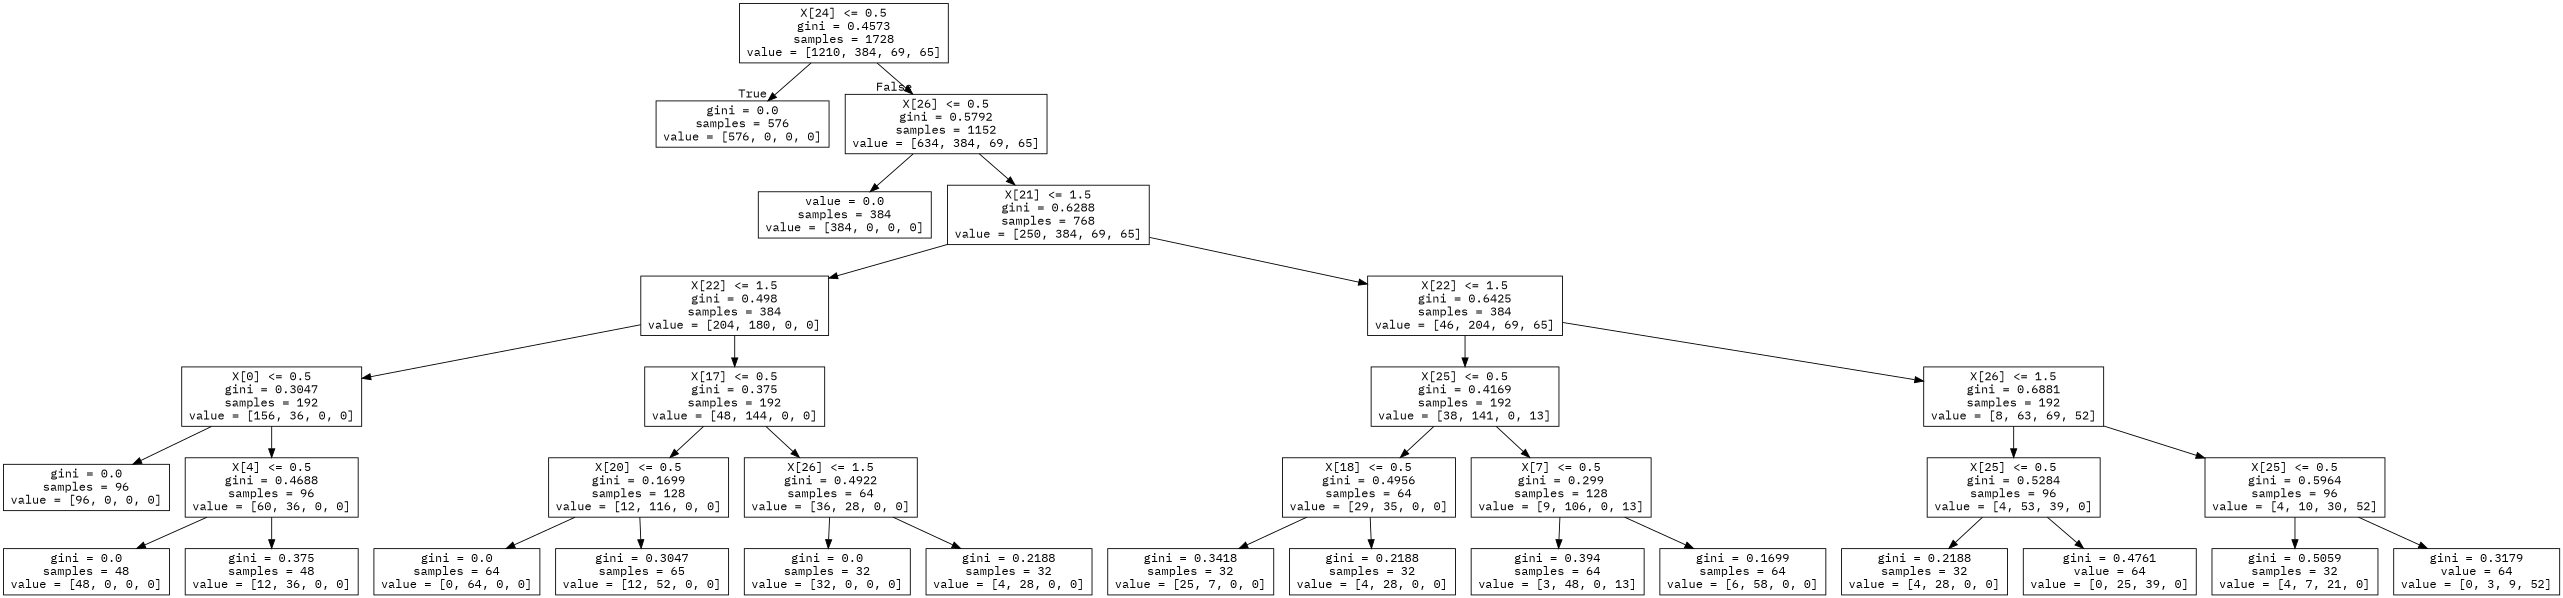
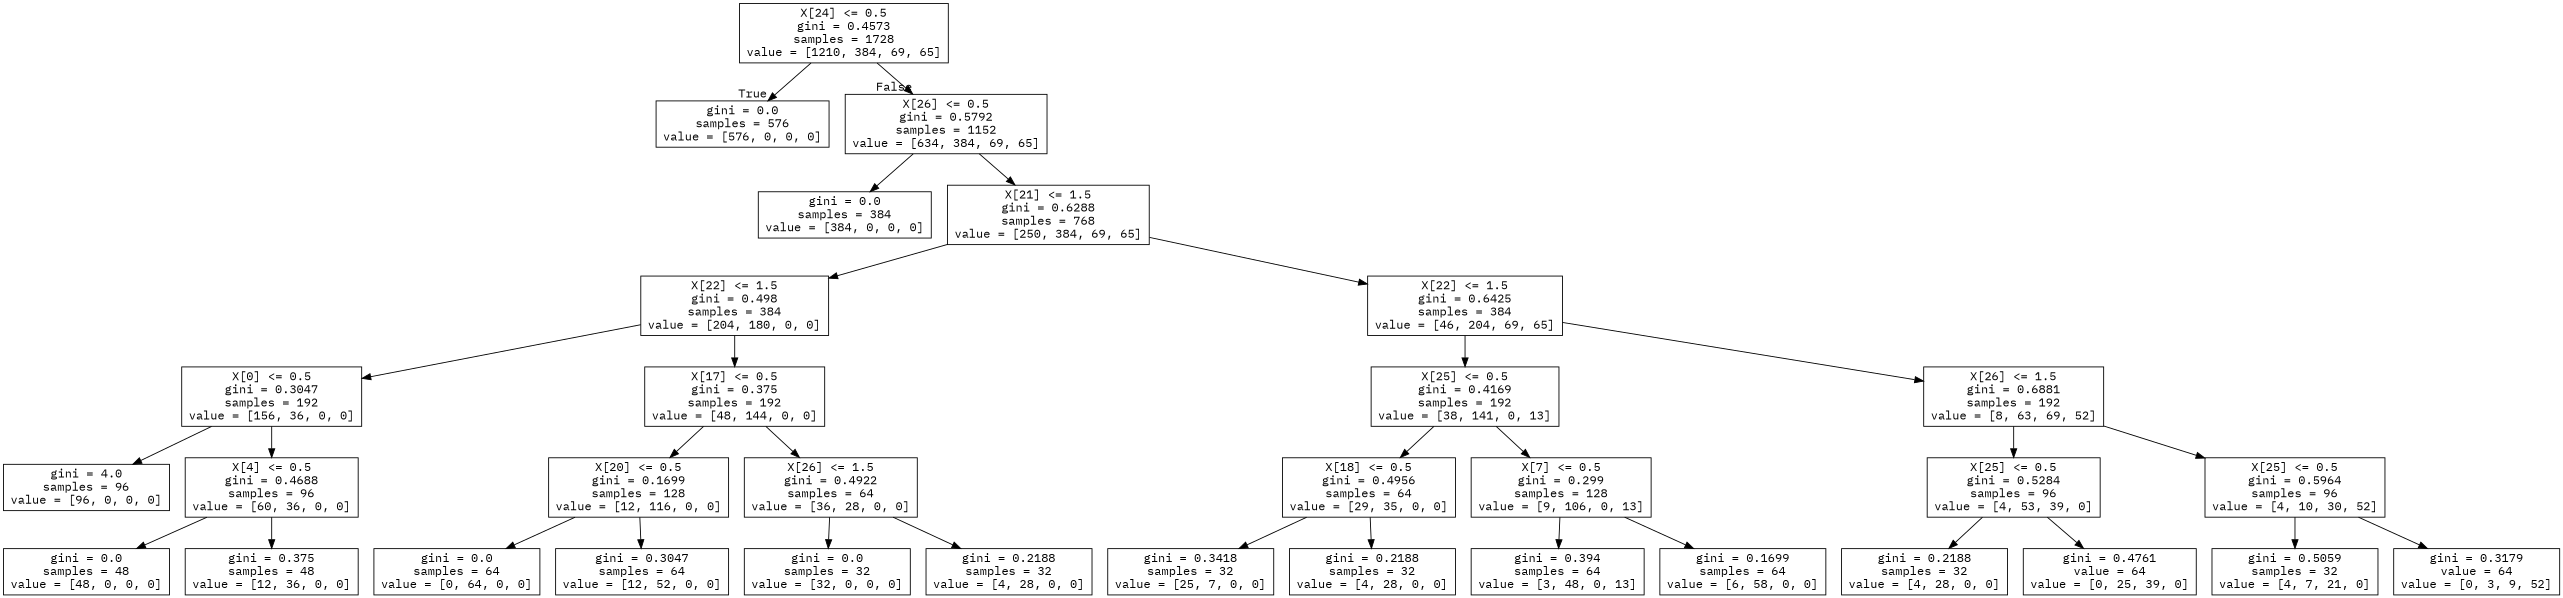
  digraph {
    fontname="IBM Plex Mono"
    node [fontname="IBM Plex Mono" shape=box]
    edge [fontname="IBM Plex Mono"]
    n1 [label="X[24] <= 0.5\ngini = 0.4573\nsamples = 1728\nvalue = [1210, 384, 69, 65]"]
    n2 [label="gini = 0.0\nsamples = 576\nvalue = [576, 0, 0, 0]"]
    n3 [label="X[26] <= 0.5\ngini = 0.5792\nsamples = 1152\nvalue = [634, 384, 69, 65]"]
-   n4 [label="value = 0.0\nsamples = 384\nvalue = [384, 0, 0, 0]"]
+   n4 [label="gini = 0.0\nsamples = 384\nvalue = [384, 0, 0, 0]"]
    n5 [label="X[21] <= 1.5\ngini = 0.6288\nsamples = 768\nvalue = [250, 384, 69, 65]"]
    n6 [label="X[22] <= 1.5\ngini = 0.498\nsamples = 384\nvalue = [204, 180, 0, 0]"]
    n7 [label="X[22] <= 1.5\ngini = 0.6425\nsamples = 384\nvalue = [46, 204, 69, 65]"]
    n8 [label="X[0] <= 0.5\ngini = 0.3047\nsamples = 192\nvalue = [156, 36, 0, 0]"]
    n9 [label="X[17] <= 0.5\ngini = 0.375\nsamples = 192\nvalue = [48, 144, 0, 0]"]
    n10 [label="X[25] <= 0.5\ngini = 0.4169\nsamples = 192\nvalue = [38, 141, 0, 13]"]
    n11 [label="X[26] <= 1.5\ngini = 0.6881\nsamples = 192\nvalue = [8, 63, 69, 52]"]
-   n12 [label="gini = 0.0\nsamples = 96\nvalue = [96, 0, 0, 0]"]
+   n12 [label="gini = 4.0\nsamples = 96\nvalue = [96, 0, 0, 0]"]
    n13 [label="X[4] <= 0.5\ngini = 0.4688\nsamples = 96\nvalue = [60, 36, 0, 0]"]
    n14 [label="X[20] <= 0.5\ngini = 0.1699\nsamples = 128\nvalue = [12, 116, 0, 0]"]
    n15 [label="X[26] <= 1.5\ngini = 0.4922\nsamples = 64\nvalue = [36, 28, 0, 0]"]
    n16 [label="gini = 0.0\nsamples = 48\nvalue = [48, 0, 0, 0]"]
    n17 [label="gini = 0.375\nsamples = 48\nvalue = [12, 36, 0, 0]"]
    n18 [label="gini = 0.0\nsamples = 64\nvalue = [0, 64, 0, 0]"]
-   n19 [label="gini = 0.3047\nsamples = 65\nvalue = [12, 52, 0, 0]"]
+   n19 [label="gini = 0.3047\nsamples = 64\nvalue = [12, 52, 0, 0]"]
    n20 [label="gini = 0.0\nsamples = 32\nvalue = [32, 0, 0, 0]"]
    n21 [label="gini = 0.2188\nsamples = 32\nvalue = [4, 28, 0, 0]"]
    n22 [label="X[18] <= 0.5\ngini = 0.4956\nsamples = 64\nvalue = [29, 35, 0, 0]"]
    n23 [label="X[7] <= 0.5\ngini = 0.299\nsamples = 128\nvalue = [9, 106, 0, 13]"]
    n24 [label="X[25] <= 0.5\ngini = 0.5284\nsamples = 96\nvalue = [4, 53, 39, 0]"]
    n25 [label="X[25] <= 0.5\ngini = 0.5964\nsamples = 96\nvalue = [4, 10, 30, 52]"]
    n26 [label="gini = 0.3418\nsamples = 32\nvalue = [25, 7, 0, 0]"]
    n27 [label="gini = 0.2188\nsamples = 32\nvalue = [4, 28, 0, 0]"]
    n28 [label="gini = 0.394\nsamples = 64\nvalue = [3, 48, 0, 13]"]
    n29 [label="gini = 0.1699\nsamples = 64\nvalue = [6, 58, 0, 0]"]
    n30 [label="gini = 0.2188\nsamples = 32\nvalue = [4, 28, 0, 0]"]
    n31 [label="gini = 0.4761\nvalue = 64\nvalue = [0, 25, 39, 0]"]
    n32 [label="gini = 0.5059\nsamples = 32\nvalue = [4, 7, 21, 0]"]
    n33 [label="gini = 0.3179\nvalue = 64\nvalue = [0, 3, 9, 52]"]
    n1 -> n2 [headlabel=True labelangle=45 labeldistance=2.5]
    n1 -> n3 [headlabel=False labelangle=-45 labeldistance=2.5]
    n3 -> n4
    n3 -> n5
    n5 -> n6
    n5 -> n7
    n6 -> n8
    n6 -> n9
    n7 -> n10
    n7 -> n11
    n8 -> n12
    n8 -> n13
    n9 -> n14
    n9 -> n15
    n10 -> n22
    n10 -> n23
    n11 -> n24
    n11 -> n25
    n13 -> n16
    n13 -> n17
    n14 -> n18
    n14 -> n19
    n15 -> n20
    n15 -> n21
    n22 -> n26
    n22 -> n27
    n23 -> n28
    n23 -> n29
    n24 -> n30
    n24 -> n31
    n25 -> n32
    n25 -> n33
  }
